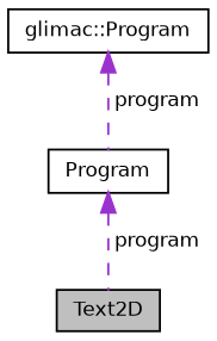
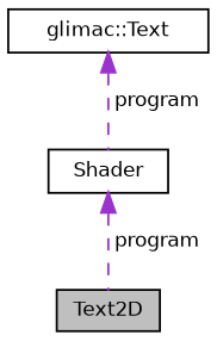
  digraph {
    node [color=black fillcolor=white fontname=Helvetica fontsize=10 shape=record style=filled]
    edge [color=darkorchid3 dir=back fontname=Helvetica fontsize=10 labelfontname=Helvetica labelfontsize=10 style=dashed]
    n1 [fillcolor=grey75 fontcolor=black height=0.2 label=Text2D width=0.4]
-   n2 [height=0.2 label=Program width=0.4]
-   n3 [height=0.2 label="glimac::Program" width=0.4]
+   n2 [height=0.2 label=Shader width=0.4]
+   n3 [height=0.2 label="glimac::Text" width=0.4]
    n2 -> n1 [label=" program"]
    n3 -> n2 [label=" program"]
  }
